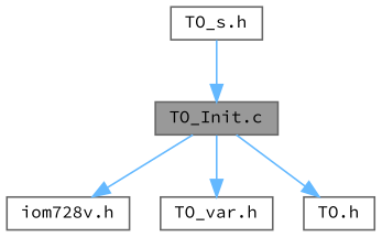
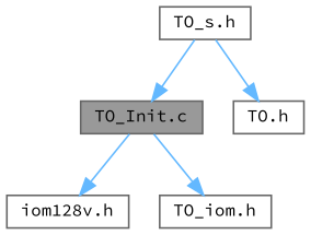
  digraph {
    fontname="Source Code Pro"
    node [color=grey40 fillcolor=white fontname="Source Code Pro" fontsize=10 shape=box style=filled]
    edge [color=steelblue1 fontname="Source Code Pro" fontsize=10 labelfontname=Helvetica labelfontsize=10 style=solid]
    n1 [color=gray40 fillcolor=grey60 fontcolor=black height=0.2 label="TO_Init.c" width=0.4]
-   n2 [height=0.2 label="iom728v.h" width=0.4]
-   n3 [height=0.2 label="TO_var.h" width=0.4]
+   n2 [height=0.2 label="iom128v.h" width=0.4]
+   n3 [height=0.2 label="TO_iom.h" width=0.4]
    n4 [height=0.2 label="TO.h" width=0.4]
    n5 [height=0.2 label="TO_s.h" width=0.4]
    n1 -> n2
    n1 -> n3
-   n1 -> n4
+   n5 -> n4
    n5 -> n1
  }
